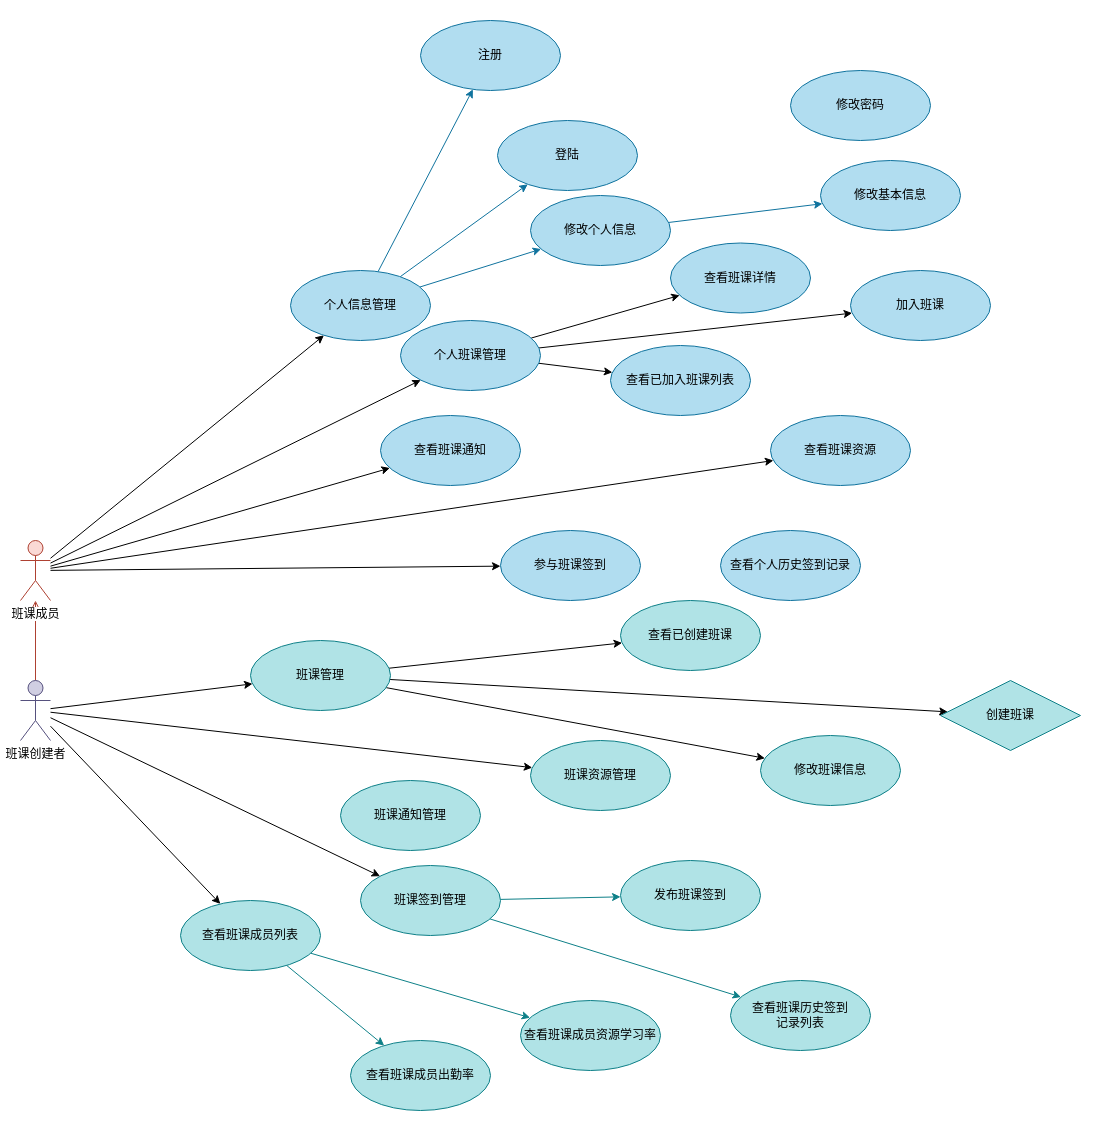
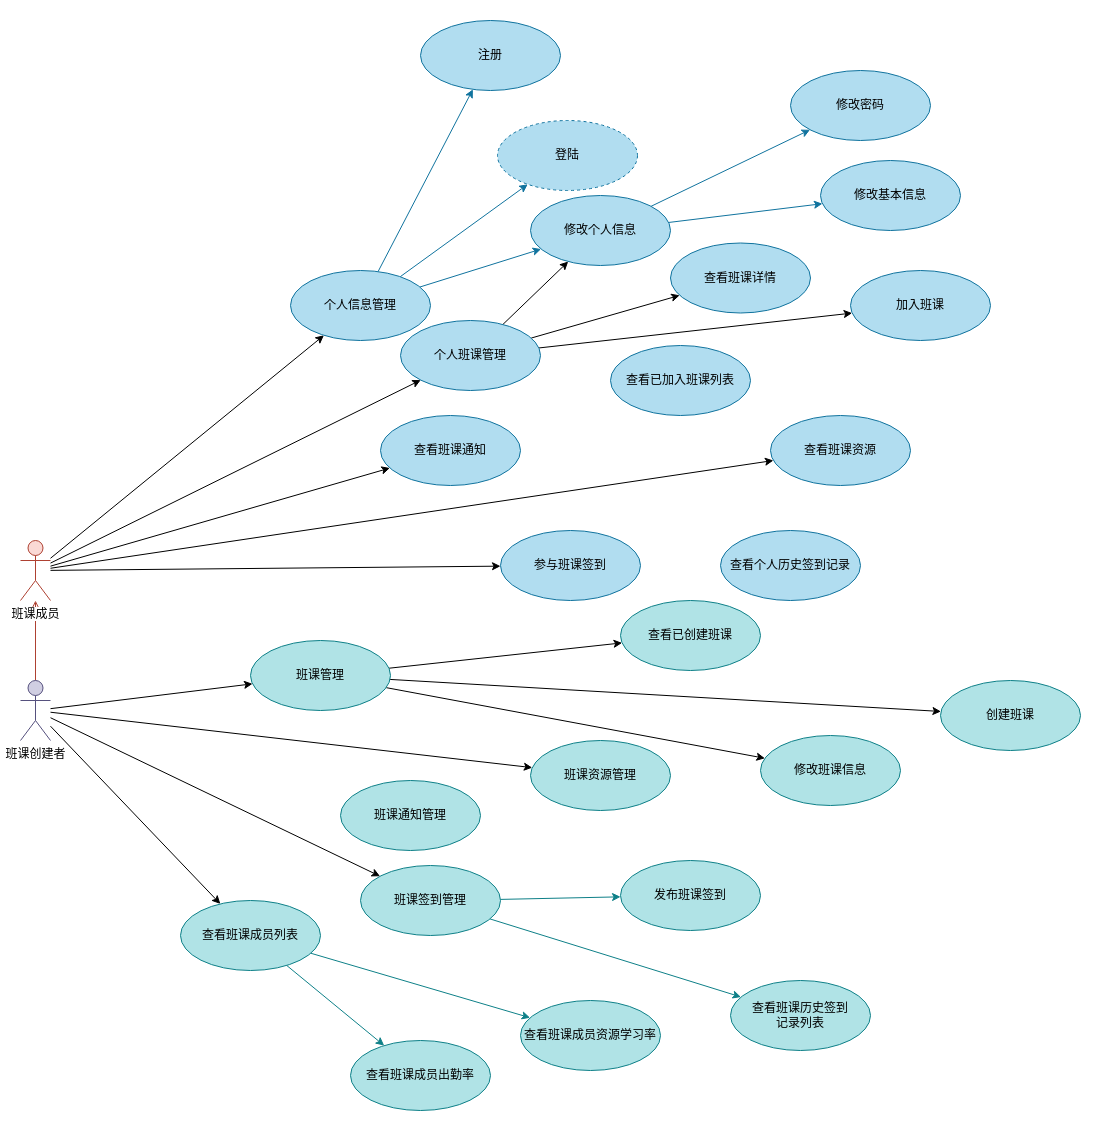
  <mxCell id="0" />
  <mxCell id="1" parent="0" />
  <mxCell id="2" style="rounded=0;orthogonalLoop=1;jettySize=auto;html=1;" edge="1" parent="1" source="7" target="17"><mxGeometry relative="1" as="geometry" /></mxCell>
  <mxCell id="3" value="" style="edgeStyle=none;rounded=0;orthogonalLoop=1;jettySize=auto;html=1;fillColor=#fad9d5;strokeColor=#ae4132;endArrow=open;" edge="1" parent="1" source="7" target="13"><mxGeometry relative="1" as="geometry" /></mxCell>
  <mxCell id="4" style="edgeStyle=none;rounded=0;orthogonalLoop=1;jettySize=auto;html=1;" edge="1" parent="1" source="7" target="32"><mxGeometry relative="1" as="geometry" /></mxCell>
  <mxCell id="5" style="edgeStyle=none;rounded=0;orthogonalLoop=1;jettySize=auto;html=1;" edge="1" parent="1" source="7" target="36"><mxGeometry relative="1" as="geometry" /></mxCell>
  <mxCell id="6" style="edgeStyle=none;rounded=0;orthogonalLoop=1;jettySize=auto;html=1;" edge="1" parent="1" source="7" target="41"><mxGeometry relative="1" as="geometry" /></mxCell>
  <mxCell id="7" value="班课创建者" style="shape=umlActor;verticalLabelPosition=bottom;labelBackgroundColor=#ffffff;verticalAlign=top;html=1;fillColor=#d0cee2;strokeColor=#56517e;" vertex="1" parent="1"><mxGeometry x="20" y="680" width="30" height="60" as="geometry" /></mxCell>
  <mxCell id="8" style="edgeStyle=none;rounded=0;orthogonalLoop=1;jettySize=auto;html=1;" edge="1" parent="1" source="13" target="24"><mxGeometry relative="1" as="geometry" /></mxCell>
  <mxCell id="9" style="edgeStyle=none;rounded=0;orthogonalLoop=1;jettySize=auto;html=1;" edge="1" parent="1" source="13" target="28"><mxGeometry relative="1" as="geometry" /></mxCell>
  <mxCell id="10" style="edgeStyle=none;rounded=0;orthogonalLoop=1;jettySize=auto;html=1;" edge="1" parent="1" source="13" target="29"><mxGeometry relative="1" as="geometry" /></mxCell>
  <mxCell id="11" style="edgeStyle=none;rounded=0;orthogonalLoop=1;jettySize=auto;html=1;" edge="1" parent="1" source="13" target="30"><mxGeometry relative="1" as="geometry" /></mxCell>
  <mxCell id="12" style="edgeStyle=none;rounded=0;orthogonalLoop=1;jettySize=auto;html=1;" edge="1" parent="1" source="13" target="47"><mxGeometry relative="1" as="geometry" /></mxCell>
  <mxCell id="13" value="班课成员" style="shape=umlActor;verticalLabelPosition=bottom;labelBackgroundColor=#ffffff;verticalAlign=top;html=1;fillColor=#fad9d5;strokeColor=#ae4132;" vertex="1" parent="1"><mxGeometry x="20" y="540" width="30" height="60" as="geometry" /></mxCell>
  <mxCell id="14" value="" style="edgeStyle=none;rounded=0;orthogonalLoop=1;jettySize=auto;html=1;" edge="1" parent="1" source="17" target="20"><mxGeometry relative="1" as="geometry" /></mxCell>
  <mxCell id="15" value="" style="edgeStyle=none;rounded=0;orthogonalLoop=1;jettySize=auto;html=1;" edge="1" parent="1" source="17" target="19"><mxGeometry relative="1" as="geometry" /></mxCell>
  <mxCell id="16" value="" style="edgeStyle=none;rounded=0;orthogonalLoop=1;jettySize=auto;html=1;" edge="1" parent="1" source="17" target="18"><mxGeometry relative="1" as="geometry" /></mxCell>
  <mxCell id="17" value="班课管理" style="ellipse;whiteSpace=wrap;html=1;fillColor=#b0e3e6;strokeColor=#0e8088;" vertex="1" parent="1"><mxGeometry x="250" y="640" width="140" height="70" as="geometry" /></mxCell>
  <mxCell id="18" value="查看已创建班课" style="ellipse;whiteSpace=wrap;html=1;fillColor=#b0e3e6;strokeColor=#0e8088;" vertex="1" parent="1"><mxGeometry x="620" y="600" width="140" height="70" as="geometry" /></mxCell>
- <mxCell id="19" value="创建班课" style="rhombus;whiteSpace=wrap;html=1;fillColor=#b0e3e6;strokeColor=#0e8088;" vertex="1" parent="1"><mxGeometry x="940" y="680" width="140" height="70" as="geometry" /></mxCell>
+ <mxCell id="19" value="创建班课" style="ellipse;whiteSpace=wrap;html=1;fillColor=#b0e3e6;strokeColor=#0e8088;" vertex="1" parent="1"><mxGeometry x="940" y="680" width="140" height="70" as="geometry" /></mxCell>
  <mxCell id="20" value="修改班课信息" style="ellipse;whiteSpace=wrap;html=1;fillColor=#b0e3e6;strokeColor=#0e8088;" vertex="1" parent="1"><mxGeometry x="760" y="735" width="140" height="70" as="geometry" /></mxCell>
  <mxCell id="21" value="" style="edgeStyle=none;rounded=0;orthogonalLoop=1;jettySize=auto;html=1;" edge="1" parent="1" source="24" target="27"><mxGeometry relative="1" as="geometry" /></mxCell>
  <mxCell id="22" value="" style="edgeStyle=none;rounded=0;orthogonalLoop=1;jettySize=auto;html=1;" edge="1" parent="1" source="24" target="26"><mxGeometry relative="1" as="geometry" /></mxCell>
- <mxCell id="23" value="" style="edgeStyle=none;rounded=0;orthogonalLoop=1;jettySize=auto;html=1;" edge="1" parent="1" source="24" target="25"><mxGeometry relative="1" as="geometry" /></mxCell>
+ <mxCell id="23" value="" style="edgeStyle=none;rounded=0;orthogonalLoop=1;jettySize=auto;html=1;" edge="1" parent="1" source="24" target="50"><mxGeometry relative="1" as="geometry" /></mxCell>
  <mxCell id="24" value="个人班课管理" style="ellipse;whiteSpace=wrap;html=1;fillColor=#b1ddf0;strokeColor=#10739e;" vertex="1" parent="1"><mxGeometry x="400" y="320" width="140" height="70" as="geometry" /></mxCell>
  <mxCell id="25" value="查看已加入班课列表" style="ellipse;whiteSpace=wrap;html=1;fillColor=#b1ddf0;strokeColor=#10739e;" vertex="1" parent="1"><mxGeometry x="610" y="345" width="140" height="70" as="geometry" /></mxCell>
  <mxCell id="26" value="加入班课" style="ellipse;whiteSpace=wrap;html=1;fillColor=#b1ddf0;strokeColor=#10739e;" vertex="1" parent="1"><mxGeometry x="850" y="270" width="140" height="70" as="geometry" /></mxCell>
  <mxCell id="27" value="查看班课详情" style="ellipse;whiteSpace=wrap;html=1;fillColor=#b1ddf0;strokeColor=#10739e;" vertex="1" parent="1"><mxGeometry x="670" y="242.5" width="140" height="70" as="geometry" /></mxCell>
  <mxCell id="28" value="查看班课资源" style="ellipse;whiteSpace=wrap;html=1;fillColor=#b1ddf0;strokeColor=#10739e;" vertex="1" parent="1"><mxGeometry x="770" y="415" width="140" height="70" as="geometry" /></mxCell>
  <mxCell id="29" value="查看班课通知" style="ellipse;whiteSpace=wrap;html=1;fillColor=#b1ddf0;strokeColor=#10739e;" vertex="1" parent="1"><mxGeometry x="380" y="415" width="140" height="70" as="geometry" /></mxCell>
  <mxCell id="30" value="参与班课签到" style="ellipse;whiteSpace=wrap;html=1;fillColor=#b1ddf0;strokeColor=#10739e;" vertex="1" parent="1"><mxGeometry x="500" y="530" width="140" height="70" as="geometry" /></mxCell>
  <mxCell id="31" value="查看个人历史签到记录" style="ellipse;whiteSpace=wrap;html=1;fillColor=#b1ddf0;strokeColor=#10739e;" vertex="1" parent="1"><mxGeometry x="720" y="530" width="140" height="70" as="geometry" /></mxCell>
  <mxCell id="32" value="班课资源管理" style="ellipse;whiteSpace=wrap;html=1;fillColor=#b0e3e6;strokeColor=#0e8088;" vertex="1" parent="1"><mxGeometry x="530" y="740" width="140" height="70" as="geometry" /></mxCell>
  <mxCell id="33" value="班课通知管理" style="ellipse;whiteSpace=wrap;html=1;fillColor=#b0e3e6;strokeColor=#0e8088;" vertex="1" parent="1"><mxGeometry x="340" y="780" width="140" height="70" as="geometry" /></mxCell>
  <mxCell id="34" value="" style="edgeStyle=none;rounded=0;orthogonalLoop=1;jettySize=auto;html=1;fillColor=#b0e3e6;strokeColor=#0e8088;" edge="1" parent="1" source="36" target="38"><mxGeometry relative="1" as="geometry" /></mxCell>
  <mxCell id="35" value="" style="edgeStyle=none;rounded=0;orthogonalLoop=1;jettySize=auto;html=1;fillColor=#b0e3e6;strokeColor=#0e8088;" edge="1" parent="1" source="36" target="37"><mxGeometry relative="1" as="geometry" /></mxCell>
  <mxCell id="36" value="班课签到管理" style="ellipse;whiteSpace=wrap;html=1;fillColor=#b0e3e6;strokeColor=#0e8088;" vertex="1" parent="1"><mxGeometry x="360" y="865" width="140" height="70" as="geometry" /></mxCell>
  <mxCell id="37" value="发布班课签到" style="ellipse;whiteSpace=wrap;html=1;fillColor=#b0e3e6;strokeColor=#0e8088;" vertex="1" parent="1"><mxGeometry x="620" y="860" width="140" height="70" as="geometry" /></mxCell>
  <mxCell id="38" value="查看班课历史签到&lt;br&gt;记录列表" style="ellipse;whiteSpace=wrap;html=1;fillColor=#b0e3e6;strokeColor=#0e8088;" vertex="1" parent="1"><mxGeometry x="730" y="980" width="140" height="70" as="geometry" /></mxCell>
  <mxCell id="39" value="" style="edgeStyle=none;rounded=0;orthogonalLoop=1;jettySize=auto;html=1;fillColor=#b0e3e6;strokeColor=#0e8088;" edge="1" parent="1" source="41" target="43"><mxGeometry relative="1" as="geometry" /></mxCell>
  <mxCell id="40" value="" style="edgeStyle=none;rounded=0;orthogonalLoop=1;jettySize=auto;html=1;fillColor=#b0e3e6;strokeColor=#0e8088;" edge="1" parent="1" source="41" target="42"><mxGeometry relative="1" as="geometry" /></mxCell>
  <mxCell id="41" value="查看班课成员列表" style="ellipse;whiteSpace=wrap;html=1;fillColor=#b0e3e6;strokeColor=#0e8088;" vertex="1" parent="1"><mxGeometry x="180" y="900" width="140" height="70" as="geometry" /></mxCell>
  <mxCell id="42" value="查看班课成员出勤率" style="ellipse;whiteSpace=wrap;html=1;fillColor=#b0e3e6;strokeColor=#0e8088;" vertex="1" parent="1"><mxGeometry x="350" y="1040" width="140" height="70" as="geometry" /></mxCell>
  <mxCell id="43" value="查看班课成员资源学习率" style="ellipse;whiteSpace=wrap;html=1;fillColor=#b0e3e6;strokeColor=#0e8088;" vertex="1" parent="1"><mxGeometry x="520" y="1000" width="140" height="70" as="geometry" /></mxCell>
  <mxCell id="44" value="" style="edgeStyle=none;rounded=0;orthogonalLoop=1;jettySize=auto;html=1;fillColor=#b1ddf0;strokeColor=#10739e;" edge="1" parent="1" source="47" target="54"><mxGeometry relative="1" as="geometry" /></mxCell>
  <mxCell id="45" value="" style="edgeStyle=none;rounded=0;orthogonalLoop=1;jettySize=auto;html=1;fillColor=#b1ddf0;strokeColor=#10739e;" edge="1" parent="1" source="47" target="53"><mxGeometry relative="1" as="geometry" /></mxCell>
  <mxCell id="46" value="" style="edgeStyle=none;rounded=0;orthogonalLoop=1;jettySize=auto;html=1;fillColor=#b1ddf0;strokeColor=#10739e;" edge="1" parent="1" source="47" target="50"><mxGeometry relative="1" as="geometry" /></mxCell>
  <mxCell id="47" value="个人信息管理" style="ellipse;whiteSpace=wrap;html=1;fillColor=#b1ddf0;strokeColor=#10739e;" vertex="1" parent="1"><mxGeometry x="290" y="270" width="140" height="70" as="geometry" /></mxCell>
+ <mxCell id="48" value="" style="edgeStyle=none;rounded=0;orthogonalLoop=1;jettySize=auto;html=1;fillColor=#b1ddf0;strokeColor=#10739e;" edge="1" parent="1" source="50" target="52"><mxGeometry relative="1" as="geometry" /></mxCell>
  <mxCell id="49" value="" style="edgeStyle=none;rounded=0;orthogonalLoop=1;jettySize=auto;html=1;fillColor=#b1ddf0;strokeColor=#10739e;" edge="1" parent="1" source="50" target="51"><mxGeometry relative="1" as="geometry" /></mxCell>
  <mxCell id="50" value="修改个人信息" style="ellipse;whiteSpace=wrap;html=1;fillColor=#b1ddf0;strokeColor=#10739e;" vertex="1" parent="1"><mxGeometry x="530" y="195" width="140" height="70" as="geometry" /></mxCell>
  <mxCell id="51" value="修改基本信息" style="ellipse;whiteSpace=wrap;html=1;fillColor=#b1ddf0;strokeColor=#10739e;" vertex="1" parent="1"><mxGeometry x="820" y="160" width="140" height="70" as="geometry" /></mxCell>
  <mxCell id="52" value="修改密码" style="ellipse;whiteSpace=wrap;html=1;fillColor=#b1ddf0;strokeColor=#10739e;" vertex="1" parent="1"><mxGeometry x="790" y="70" width="140" height="70" as="geometry" /></mxCell>
- <mxCell id="53" value="登陆" style="ellipse;whiteSpace=wrap;html=1;fillColor=#b1ddf0;strokeColor=#10739e;" vertex="1" parent="1"><mxGeometry x="497" y="120" width="140" height="70" as="geometry" /></mxCell>
+ <mxCell id="53" value="登陆" style="ellipse;whiteSpace=wrap;html=1;fillColor=#b1ddf0;strokeColor=#10739e;dashed=1;" vertex="1" parent="1"><mxGeometry x="497" y="120" width="140" height="70" as="geometry" /></mxCell>
  <mxCell id="54" value="注册" style="ellipse;whiteSpace=wrap;html=1;fillColor=#b1ddf0;strokeColor=#10739e;" vertex="1" parent="1"><mxGeometry x="420" y="20" width="140" height="70" as="geometry" /></mxCell>
